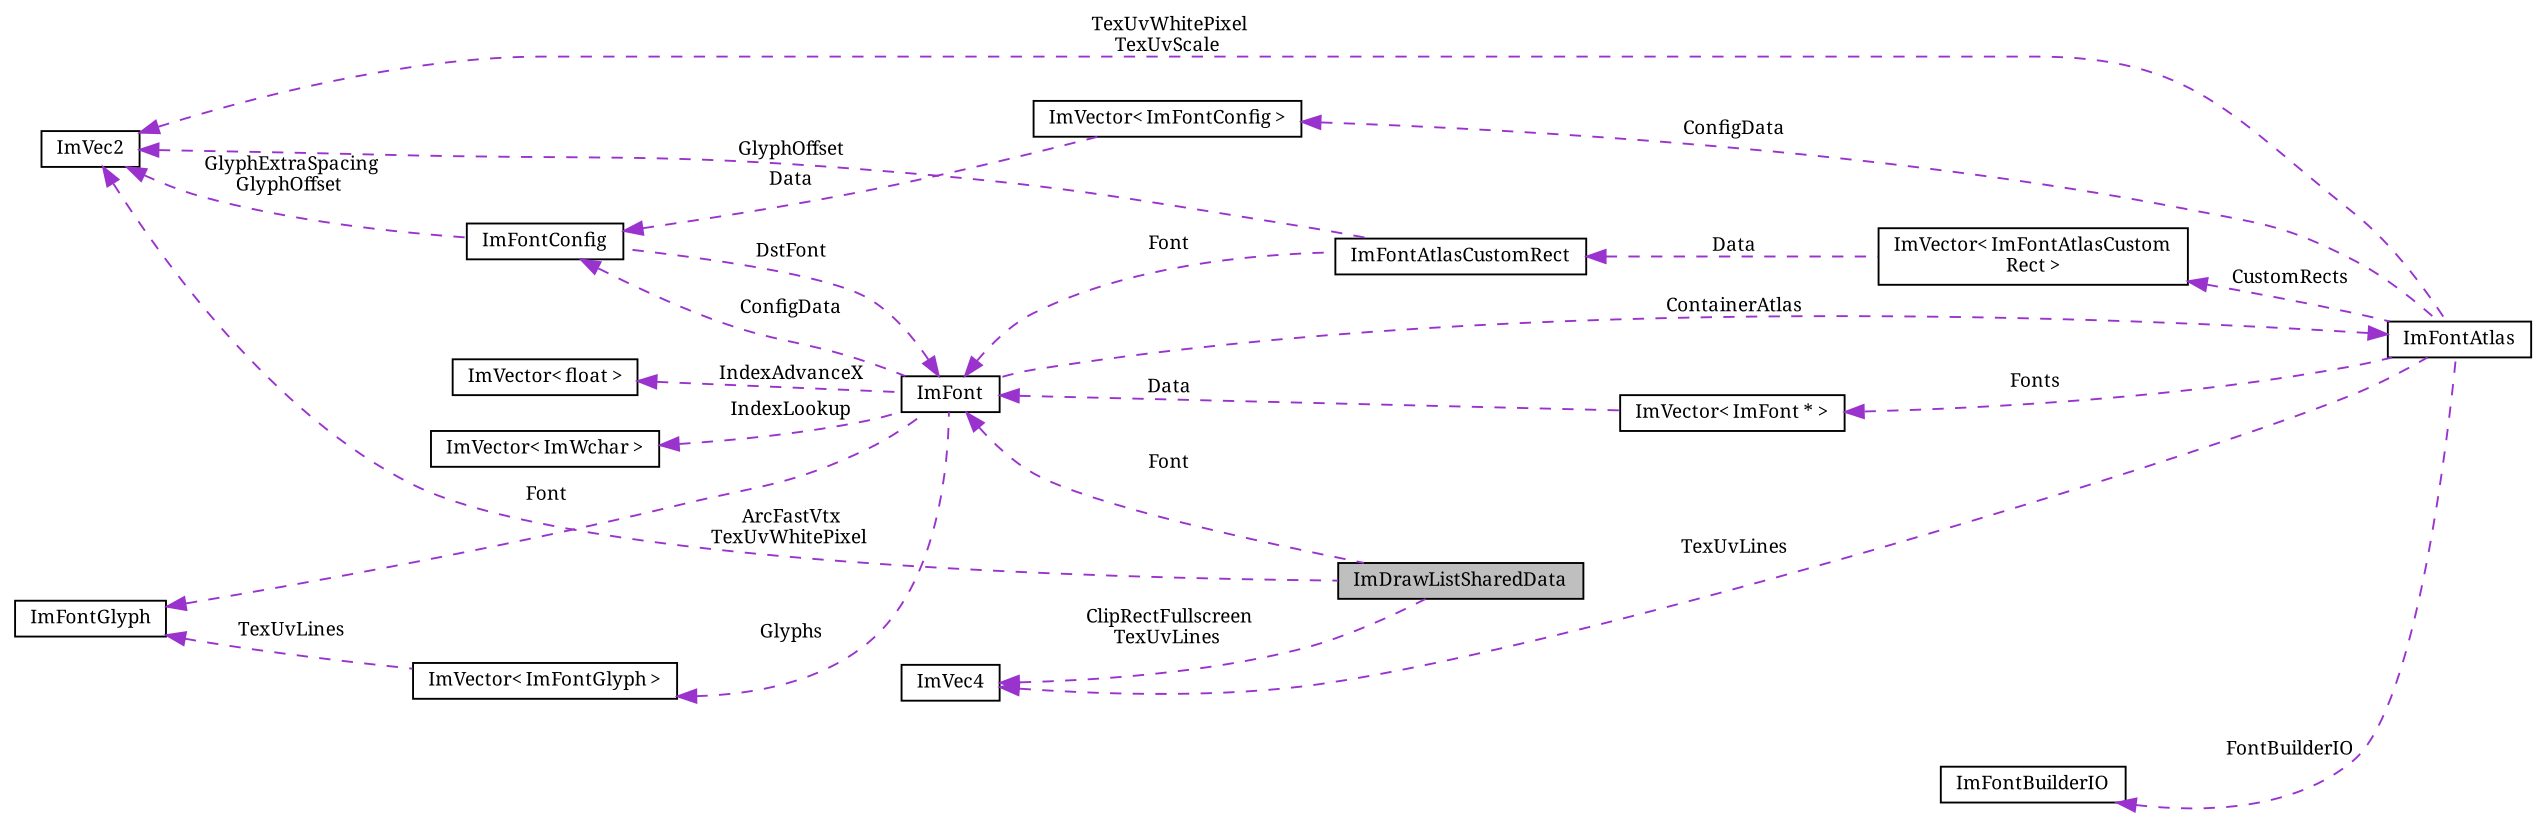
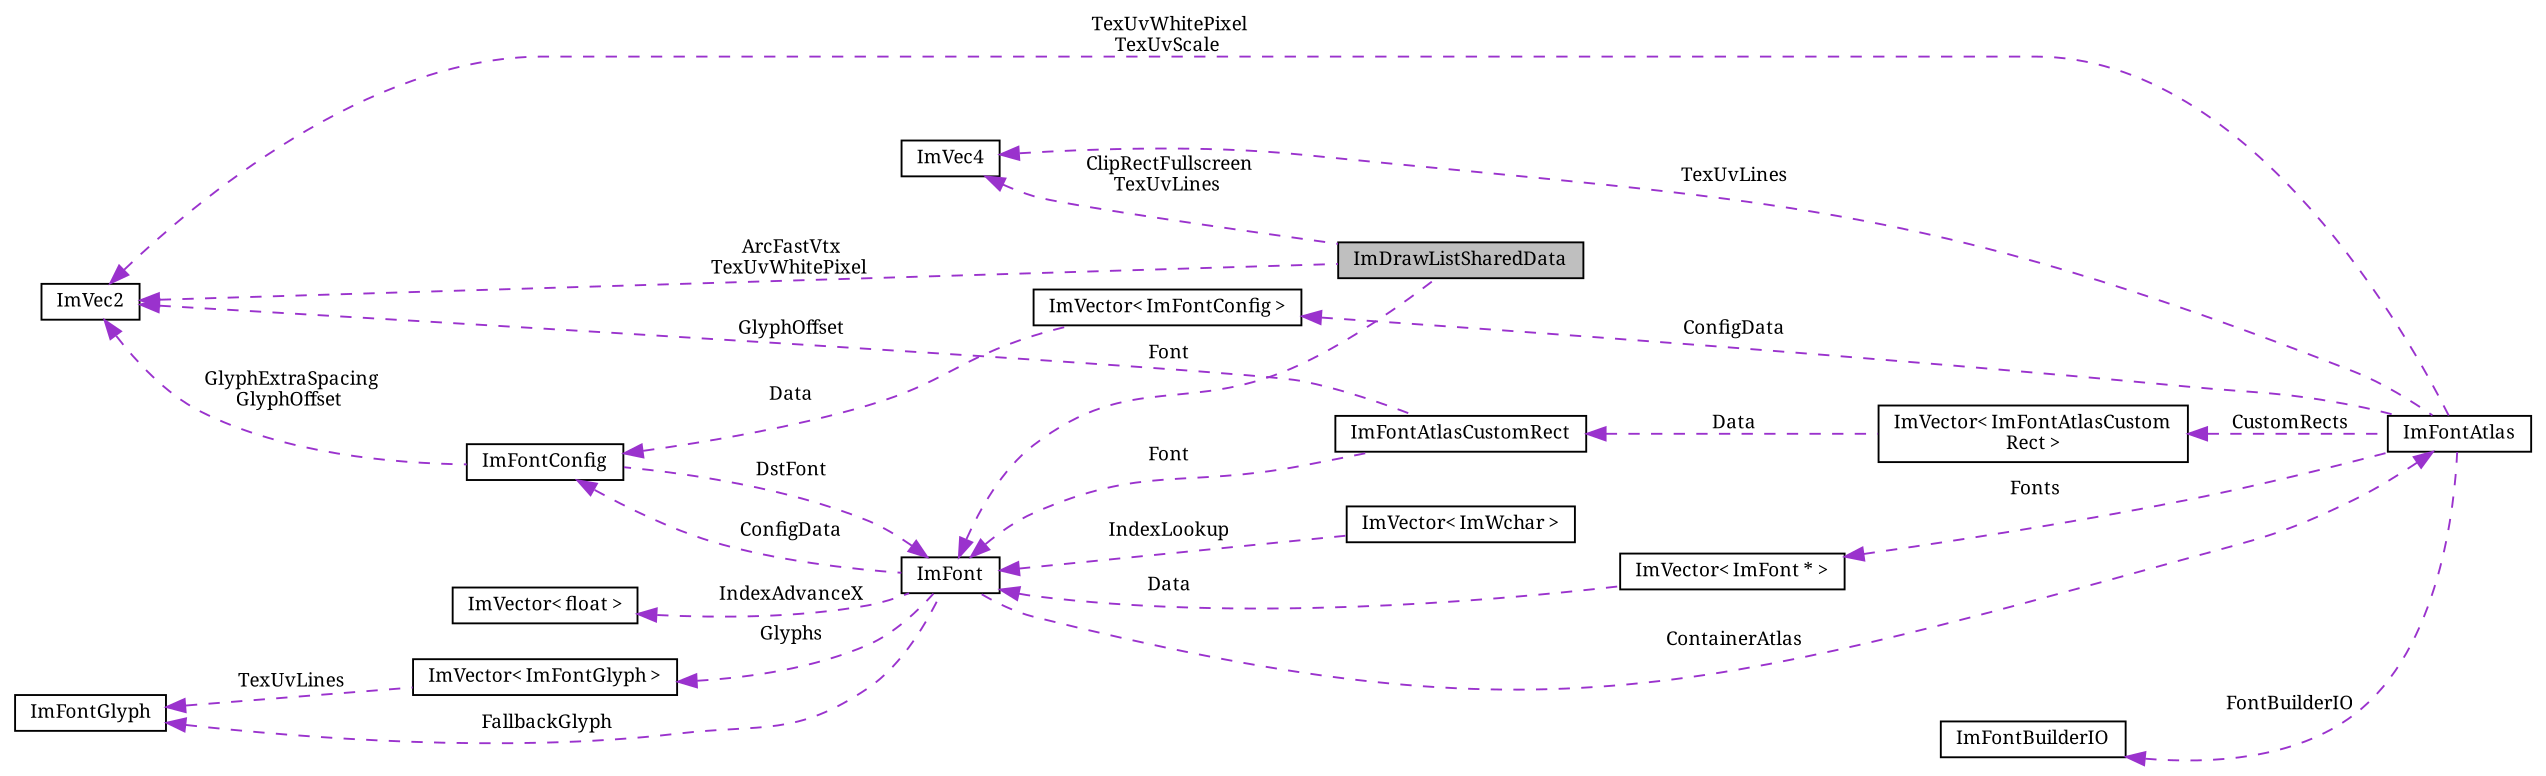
  digraph {
    fontname="Noto Serif"
    rankdir=LR
    node [color=black fillcolor=white fontname="Noto Serif" fontsize=10 shape=record style=filled]
    edge [color=darkorchid3 dir=back fontname="Noto Serif" fontsize=10 labelfontname=Helvetica labelfontsize=10 style=dashed]
    n1 [fillcolor=grey75 fontcolor=black height=0.2 label=ImDrawListSharedData width=0.4]
    n2 [height=0.2 label=ImVec2 width=0.4]
    n3 [height=0.2 label=ImFontConfig width=0.4]
    n4 [height=0.2 label=ImFontAtlas width=0.4]
    n5 [height=0.2 label=ImFontAtlasCustomRect width=0.4]
    n6 [height=0.2 label=ImFont width=0.4]
    n7 [height=0.2 label="ImVector\< ImFontConfig \>" width=0.4]
    n8 [height=0.2 label="ImVector\< ImFontAtlasCustom\lRect \>" width=0.4]
    n9 [height=0.2 label=ImVec4 width=0.4]
    n10 [height=0.2 label="ImVector\< ImFont * \>" width=0.4]
    n11 [height=0.2 label="ImVector\< ImFontGlyph \>" width=0.4]
    n12 [height=0.2 label=ImFontGlyph width=0.4]
    n13 [height=0.2 label=ImFontBuilderIO width=0.4]
    n14 [height=0.2 label="ImVector\< float \>" width=0.4]
    n15 [height=0.2 label="ImVector\< ImWchar \>" width=0.4]
    n2 -> n1 [label=" ArcFastVtx\nTexUvWhitePixel"]
    n2 -> n3 [label=" GlyphExtraSpacing\nGlyphOffset"]
    n2 -> n4 [label=" TexUvWhitePixel\nTexUvScale"]
    n2 -> n5 [label=" GlyphOffset"]
    n3 -> n6 [label=" ConfigData"]
    n3 -> n7 [label=" Data"]
    n4 -> n6 [label=" ContainerAtlas"]
    n5 -> n8 [label=" Data"]
    n6 -> n1 [label=" Font"]
    n6 -> n3 [label=" DstFont"]
    n6 -> n5 [label=" Font"]
    n6 -> n10 [label=" Data"]
    n7 -> n4 [label=" ConfigData"]
    n8 -> n4 [label=" CustomRects"]
    n9 -> n1 [label=" ClipRectFullscreen\nTexUvLines"]
    n9 -> n4 [label=" TexUvLines"]
    n10 -> n4 [label=" Fonts"]
    n11 -> n6 [label=" Glyphs"]
-   n12 -> n6 [label=" Font"]
+   n12 -> n6 [label=" FallbackGlyph"]
    n12 -> n11 [label=" TexUvLines"]
    n13 -> n4 [label=" FontBuilderIO"]
    n14 -> n6 [label=" IndexAdvanceX"]
-   n15 -> n6 [label=" IndexLookup"]
+   n6 -> n15 [label=" IndexLookup"]
  }
